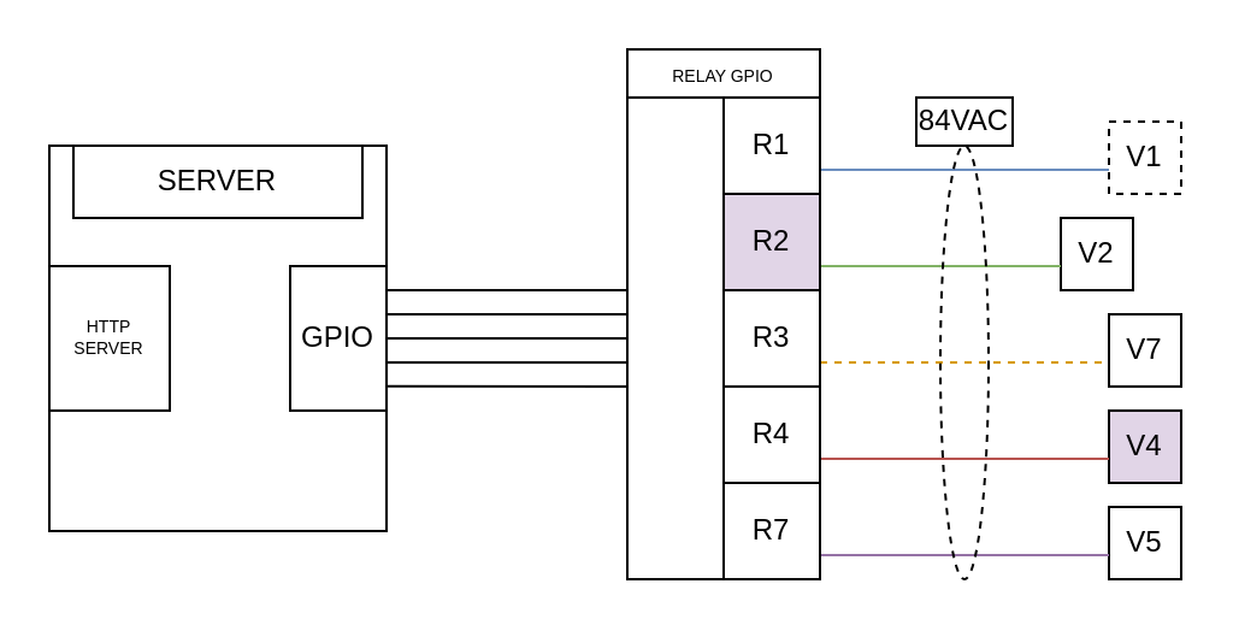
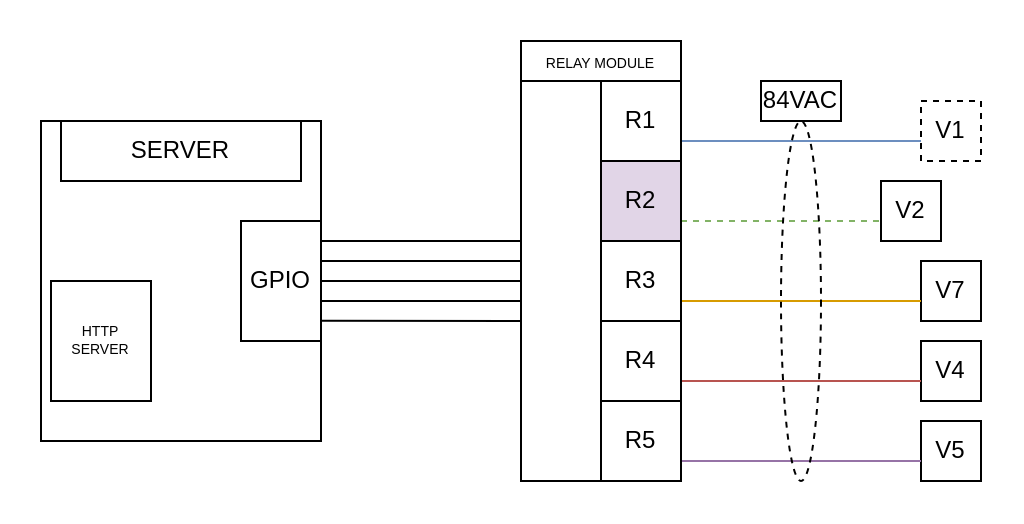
  <mxCell id="0" />
  <mxCell id="1" parent="0" />
  <mxCell id="2" value="V1" style="whiteSpace=wrap;html=1;aspect=fixed;dashed=1;" vertex="1" parent="1"><mxGeometry x="460" y="50" width="30" height="30" as="geometry" /></mxCell>
  <mxCell id="3" value="V2" style="whiteSpace=wrap;html=1;aspect=fixed;" vertex="1" parent="1"><mxGeometry x="440" y="90" width="30" height="30" as="geometry" /></mxCell>
  <mxCell id="4" value="V7" style="whiteSpace=wrap;html=1;aspect=fixed;" vertex="1" parent="1"><mxGeometry x="460" y="130" width="30" height="30" as="geometry" /></mxCell>
- <mxCell id="5" value="V4" style="whiteSpace=wrap;html=1;aspect=fixed;fillColor=#e1d5e7;" vertex="1" parent="1"><mxGeometry x="460" y="170" width="30" height="30" as="geometry" /></mxCell>
+ <mxCell id="5" value="V4" style="whiteSpace=wrap;html=1;aspect=fixed;" vertex="1" parent="1"><mxGeometry x="460" y="170" width="30" height="30" as="geometry" /></mxCell>
  <mxCell id="6" value="V5" style="whiteSpace=wrap;html=1;aspect=fixed;" vertex="1" parent="1"><mxGeometry x="460" y="210" width="30" height="30" as="geometry" /></mxCell>
- <mxCell id="7" value="R7" style="whiteSpace=wrap;html=1;aspect=fixed;" vertex="1" parent="1"><mxGeometry x="300" y="200" width="40" height="40" as="geometry" /></mxCell>
+ <mxCell id="7" value="R5" style="whiteSpace=wrap;html=1;aspect=fixed;" vertex="1" parent="1"><mxGeometry x="300" y="200" width="40" height="40" as="geometry" /></mxCell>
  <mxCell id="8" value="R4" style="whiteSpace=wrap;html=1;aspect=fixed;" vertex="1" parent="1"><mxGeometry x="300" y="160" width="40" height="40" as="geometry" /></mxCell>
  <mxCell id="9" value="R3" style="whiteSpace=wrap;html=1;aspect=fixed;" vertex="1" parent="1"><mxGeometry x="300" y="120" width="40" height="40" as="geometry" /></mxCell>
  <mxCell id="10" value="R2" style="whiteSpace=wrap;html=1;aspect=fixed;fillColor=#e1d5e7;" vertex="1" parent="1"><mxGeometry x="300" y="80" width="40" height="40" as="geometry" /></mxCell>
  <mxCell id="11" value="R1" style="whiteSpace=wrap;html=1;aspect=fixed;" vertex="1" parent="1"><mxGeometry x="300" y="40" width="40" height="40" as="geometry" /></mxCell>
  <mxCell id="12" value="" style="endArrow=none;html=1;rounded=0;entryX=0;entryY=0.667;entryDx=0;entryDy=0;entryPerimeter=0;fillColor=#dae8fc;strokeColor=#6c8ebf;" edge="1" parent="1" target="2"><mxGeometry width="50" height="50" relative="1" as="geometry"><mxPoint x="340" y="70" as="sourcePoint" /><mxPoint x="390" y="20" as="targetPoint" /></mxGeometry></mxCell>
- <mxCell id="13" value="" style="endArrow=none;html=1;rounded=0;exitX=1;exitY=0.75;exitDx=0;exitDy=0;entryX=0;entryY=0.667;entryDx=0;entryDy=0;entryPerimeter=0;fillColor=#d5e8d4;strokeColor=#82b366;" edge="1" parent="1" source="10" target="3"><mxGeometry width="50" height="50" relative="1" as="geometry"><mxPoint x="360" y="130" as="sourcePoint" /><mxPoint x="410" y="80" as="targetPoint" /></mxGeometry></mxCell>
- <mxCell id="14" value="" style="endArrow=none;html=1;rounded=0;exitX=1;exitY=0.75;exitDx=0;exitDy=0;entryX=0;entryY=0.667;entryDx=0;entryDy=0;entryPerimeter=0;fillColor=#ffe6cc;strokeColor=#d79b00;dashed=1;" edge="1" parent="1" source="9" target="4"><mxGeometry width="50" height="50" relative="1" as="geometry"><mxPoint x="360" y="130" as="sourcePoint" /><mxPoint x="410" y="80" as="targetPoint" /></mxGeometry></mxCell>
+ <mxCell id="13" value="" style="endArrow=none;html=1;rounded=0;exitX=1;exitY=0.75;exitDx=0;exitDy=0;entryX=0;entryY=0.667;entryDx=0;entryDy=0;entryPerimeter=0;fillColor=#d5e8d4;strokeColor=#82b366;dashed=1;" edge="1" parent="1" source="10" target="3"><mxGeometry width="50" height="50" relative="1" as="geometry"><mxPoint x="360" y="130" as="sourcePoint" /><mxPoint x="410" y="80" as="targetPoint" /></mxGeometry></mxCell>
+ <mxCell id="14" value="" style="endArrow=none;html=1;rounded=0;exitX=1;exitY=0.75;exitDx=0;exitDy=0;entryX=0;entryY=0.667;entryDx=0;entryDy=0;entryPerimeter=0;fillColor=#ffe6cc;strokeColor=#d79b00;" edge="1" parent="1" source="9" target="4"><mxGeometry width="50" height="50" relative="1" as="geometry"><mxPoint x="360" y="130" as="sourcePoint" /><mxPoint x="410" y="80" as="targetPoint" /></mxGeometry></mxCell>
  <mxCell id="15" value="" style="endArrow=none;html=1;rounded=0;exitX=1;exitY=0.75;exitDx=0;exitDy=0;entryX=0;entryY=0.667;entryDx=0;entryDy=0;entryPerimeter=0;fillColor=#f8cecc;strokeColor=#b85450;" edge="1" parent="1"><mxGeometry width="50" height="50" relative="1" as="geometry"><mxPoint x="340" y="190" as="sourcePoint" /><mxPoint x="460" y="190.01" as="targetPoint" /></mxGeometry></mxCell>
  <mxCell id="16" value="" style="endArrow=none;html=1;rounded=0;exitX=1;exitY=0.75;exitDx=0;exitDy=0;entryX=0;entryY=0.667;entryDx=0;entryDy=0;entryPerimeter=0;fillColor=#e1d5e7;strokeColor=#9673a6;" edge="1" parent="1"><mxGeometry width="50" height="50" relative="1" as="geometry"><mxPoint x="340" y="230" as="sourcePoint" /><mxPoint x="460" y="230.01" as="targetPoint" /></mxGeometry></mxCell>
  <mxCell id="17" value="" style="ellipse;whiteSpace=wrap;html=1;dashed=1;gradientColor=none;fillColor=none;" vertex="1" parent="1"><mxGeometry x="390" y="60" width="20" height="180" as="geometry" /></mxCell>
  <mxCell id="18" value="84VAC" style="rounded=0;whiteSpace=wrap;html=1;fillColor=none;gradientColor=none;" vertex="1" parent="1"><mxGeometry x="380" y="40" width="40" height="20" as="geometry" /></mxCell>
  <mxCell id="19" value="" style="rounded=0;whiteSpace=wrap;html=1;fillColor=none;gradientColor=none;" vertex="1" parent="1"><mxGeometry x="260" y="40" width="80" height="200" as="geometry" /></mxCell>
  <mxCell id="20" value="" style="rounded=0;whiteSpace=wrap;html=1;fillColor=none;gradientColor=none;" vertex="1" parent="1"><mxGeometry x="20" y="60" width="140" height="160" as="geometry" /></mxCell>
  <mxCell id="21" value="SERVER" style="rounded=0;whiteSpace=wrap;html=1;fillColor=none;gradientColor=none;" vertex="1" parent="1"><mxGeometry x="30" y="60" width="120" height="30" as="geometry" /></mxCell>
  <mxCell id="22" value="GPIO" style="rounded=0;whiteSpace=wrap;html=1;fillColor=none;gradientColor=none;" vertex="1" parent="1"><mxGeometry x="120" y="110" width="40" height="60" as="geometry" /></mxCell>
  <mxCell id="23" value="" style="endArrow=none;html=1;rounded=0;" edge="1" parent="1"><mxGeometry width="50" height="50" relative="1" as="geometry"><mxPoint x="160" y="120" as="sourcePoint" /><mxPoint x="260" y="120" as="targetPoint" /></mxGeometry></mxCell>
  <mxCell id="24" value="" style="endArrow=none;html=1;rounded=0;" edge="1" parent="1"><mxGeometry width="50" height="50" relative="1" as="geometry"><mxPoint x="160" y="130" as="sourcePoint" /><mxPoint x="260" y="130" as="targetPoint" /></mxGeometry></mxCell>
  <mxCell id="25" value="" style="endArrow=none;html=1;rounded=0;" edge="1" parent="1"><mxGeometry width="50" height="50" relative="1" as="geometry"><mxPoint x="160" y="139.94" as="sourcePoint" /><mxPoint x="260" y="139.94" as="targetPoint" /></mxGeometry></mxCell>
  <mxCell id="26" value="" style="endArrow=none;html=1;rounded=0;" edge="1" parent="1"><mxGeometry width="50" height="50" relative="1" as="geometry"><mxPoint x="160" y="149.94" as="sourcePoint" /><mxPoint x="260" y="149.94" as="targetPoint" /></mxGeometry></mxCell>
  <mxCell id="27" value="" style="endArrow=none;html=1;rounded=0;entryX=0;entryY=0.6;entryDx=0;entryDy=0;entryPerimeter=0;" edge="1" parent="1" target="19"><mxGeometry width="50" height="50" relative="1" as="geometry"><mxPoint x="160" y="159.89" as="sourcePoint" /><mxPoint x="260" y="159.89" as="targetPoint" /></mxGeometry></mxCell>
- <mxCell id="28" value="&lt;font style=&quot;font-size: 7px;&quot;&gt;RELAY GPIO&lt;/font&gt;" style="rounded=0;whiteSpace=wrap;html=1;fillColor=none;gradientColor=none;" vertex="1" parent="1"><mxGeometry x="260" y="20" width="80" height="20" as="geometry" /></mxCell>
- <mxCell id="29" value="HTTP SERVER" style="rounded=0;whiteSpace=wrap;html=1;fontSize=7;fillColor=none;gradientColor=none;" vertex="1" parent="1"><mxGeometry x="20" y="110" width="50" height="60" as="geometry" /></mxCell>
+ <mxCell id="28" value="&lt;font style=&quot;font-size: 7px;&quot;&gt;RELAY MODULE&lt;/font&gt;" style="rounded=0;whiteSpace=wrap;html=1;fillColor=none;gradientColor=none;" vertex="1" parent="1"><mxGeometry x="260" y="20" width="80" height="20" as="geometry" /></mxCell>
+ <mxCell id="29" value="HTTP SERVER" style="rounded=0;whiteSpace=wrap;html=1;fontSize=7;fillColor=none;gradientColor=none;" vertex="1" parent="1"><mxGeometry x="25" y="140" width="50" height="60" as="geometry" /></mxCell>
